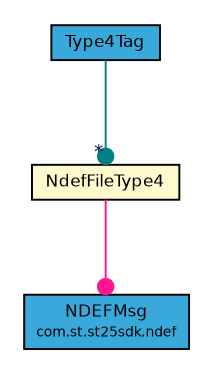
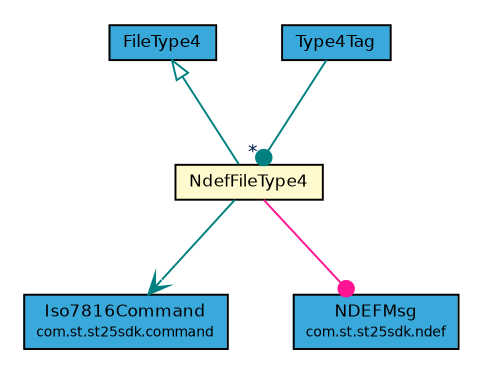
  digraph {
    nodesep=0.25
    ranksep=0.5
    node [fontcolor=black fontname=Helvetica fontsize=9.0 shape=plaintext]
    edge [color=teal fontname=Helvetica fontsize=10.0 headport=p labelfontname=Helvetica labelfontsize=10 tailport=p arrowhead=dot fontcolor="#002052"]
+   n1 [label=<<table title="com.st.st25sdk.command.Iso7816Command" border="0" cellborder="1" cellspacing="0" cellpadding="2" port="p" bgcolor="#39a9dc" href="../command/Iso7816Command.html"> 		<tr><td><table border="0" cellspacing="0" cellpadding="1"> <tr><td align="center" balign="center"> Iso7816Command </td></tr> <tr><td align="center" balign="center"><font point-size="7.0"> com.st.st25sdk.command </font></td></tr> 		</table></td></tr> 		</table>>]
    n2 [label=<<table title="com.st.st25sdk.ndef.NDEFMsg" border="0" cellborder="1" cellspacing="0" cellpadding="2" port="p" bgcolor="#39a9dc" href="../ndef/NDEFMsg.html"> 		<tr><td><table border="0" cellspacing="0" cellpadding="1"> <tr><td align="center" balign="center"> NDEFMsg </td></tr> <tr><td align="center" balign="center"><font point-size="7.0"> com.st.st25sdk.ndef </font></td></tr> 		</table></td></tr> 		</table>>]
+   n3 [label=<<table title="com.st.st25sdk.type4a.FileType4" border="0" cellborder="1" cellspacing="0" cellpadding="2" port="p" bgcolor="#39a9dc" href="./FileType4.html"> 		<tr><td><table border="0" cellspacing="0" cellpadding="1"> <tr><td align="center" balign="center"> FileType4 </td></tr> 		</table></td></tr> 		</table>>]
    n4 [label=<<table title="com.st.st25sdk.type4a.NdefFileType4" border="0" cellborder="1" cellspacing="0" cellpadding="2" port="p" bgcolor="lemonChiffon" href="./NdefFileType4.html"> 		<tr><td><table border="0" cellspacing="0" cellpadding="1"> <tr><td align="center" balign="center"> NdefFileType4 </td></tr> 		</table></td></tr> 		</table>>]
    n5 [label=<<table title="com.st.st25sdk.type4a.Type4Tag" border="0" cellborder="1" cellspacing="0" cellpadding="2" port="p" bgcolor="#39a9dc" href="./Type4Tag.html"> 		<tr><td><table border="0" cellspacing="0" cellpadding="1"> <tr><td align="center" balign="center"> Type4Tag </td></tr> 		</table></td></tr> 		</table>>]
+   n3 -> n4 [arrowtail=empty dir=back fontsize=10 arrowhead="" fontcolor=""]
+   n4 -> n1 [arrowhead=vee]
    n4 -> n2 [color=deeppink]
    n5 -> n4 [headlabel="*"]
  }
